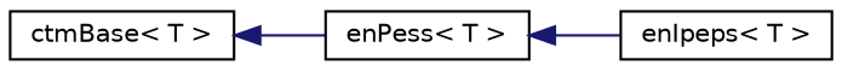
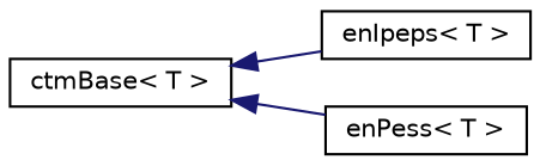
  digraph {
    rankdir=LR
    node [color=black fillcolor=white fontname=Helvetica fontsize=10 shape=record style=filled]
    edge [color=midnightblue dir=back fontname=Helvetica fontsize=10 labelfontname=Helvetica labelfontsize=10 style=solid]
    n1 [height=0.2 label="ctmBase\< T \>" width=0.4]
    n2 [height=0.2 label="enIpeps\< T \>" width=0.4]
    n3 [height=0.2 label="enPess\< T \>" width=0.4]
-   n3 -> n2
+   n1 -> n2
    n1 -> n3
  }
